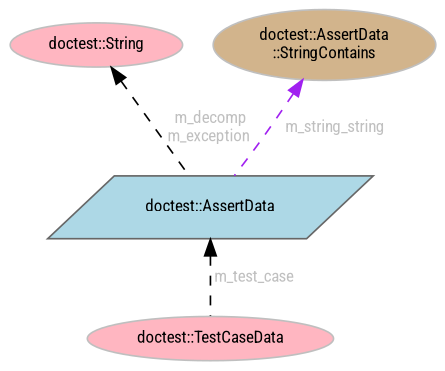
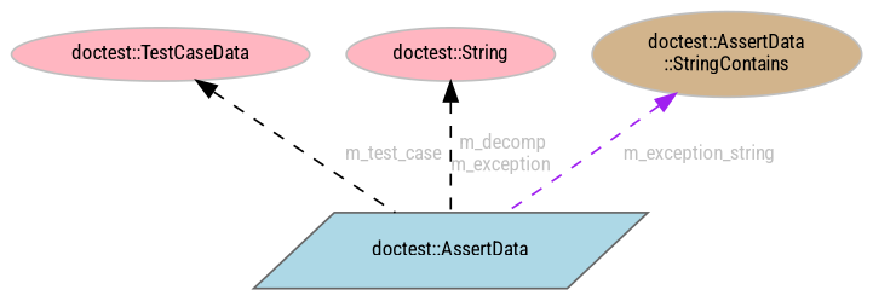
  digraph {
    fontname="Roboto Condensed"
    node [color=grey75 fillcolor=lightpink fontname="Roboto Condensed" fontsize=10 shape=ellipse style=filled]
    edge [color=black dir=back fontcolor=grey fontname="Roboto Condensed" fontsize=10 labelfontname=Helvetica labelfontsize=10 style=dashed]
    n1 [color=gray40 fillcolor=lightblue fontcolor=black height=0.2 label="doctest::AssertData" shape=parallelogram width=0.4]
    n2 [height=0.2 label="doctest::TestCaseData" width=0.4]
    n3 [height=0.2 label="doctest::String" width=0.4]
    n4 [fillcolor=tan height=0.2 label="doctest::AssertData\l::StringContains" width=0.4]
-   n1 -> n2 [label=" m_test_case"]
+   n2 -> n1 [label=" m_test_case"]
    n3 -> n1 [label=" m_decomp\nm_exception"]
-   n4 -> n1 [color=purple label=" m_string_string"]
+   n4 -> n1 [color=purple label=" m_exception_string"]
  }
